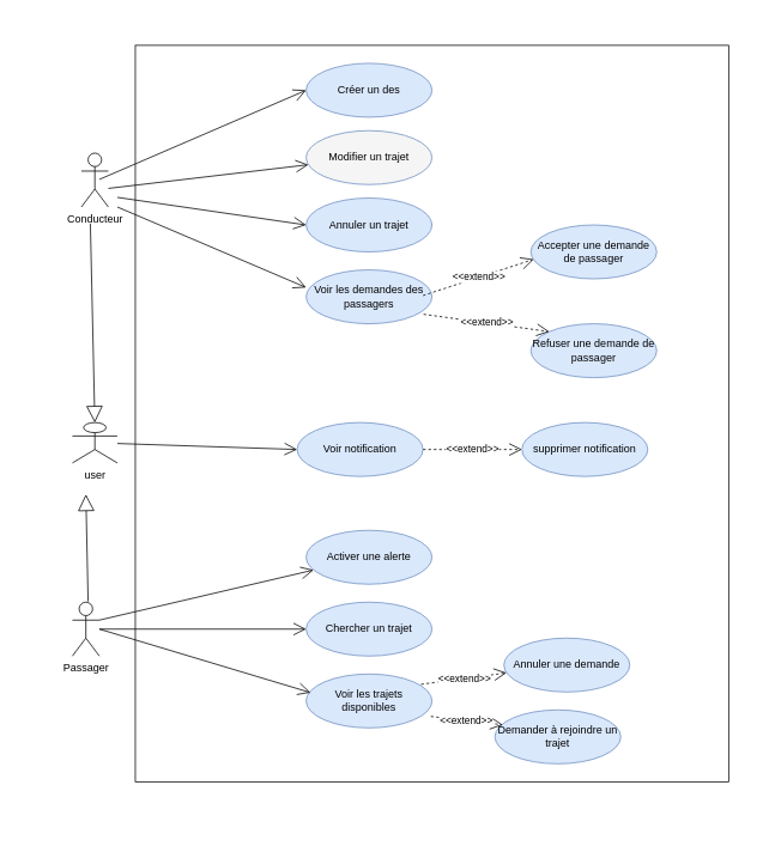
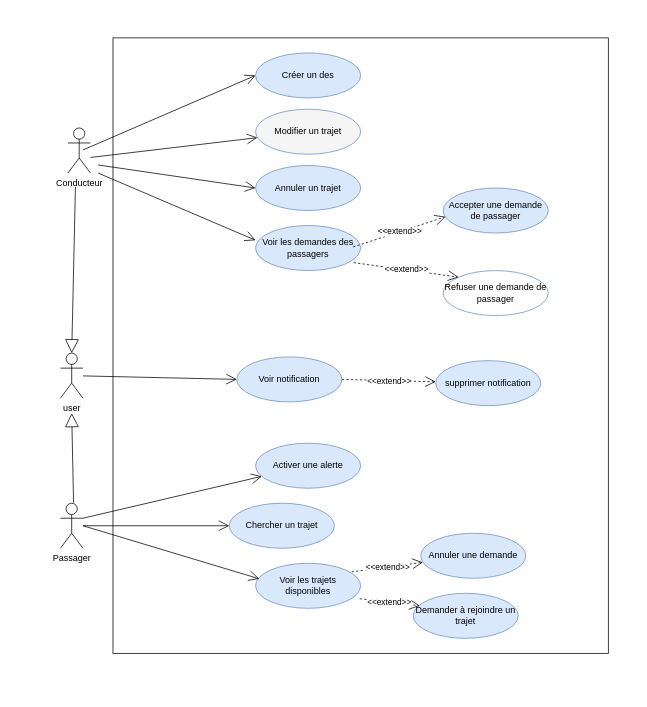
  <mxCell id="0" />
  <mxCell id="1" parent="0" />
  <mxCell id="2" value="" style="rounded=0;whiteSpace=wrap;html=1;strokeColor=none;" vertex="1" parent="1"><mxGeometry width="820" height="900" as="geometry" x="20" y="20" /></mxCell>
  <mxCell id="3" value="" style="rounded=0;whiteSpace=wrap;html=1;" vertex="1" parent="1"><mxGeometry x="150" y="50" width="660" height="820" as="geometry" /></mxCell>
  <mxCell id="4" value="Conducteur " style="shape=umlActor;verticalLabelPosition=bottom;verticalAlign=top;html=1;outlineConnect=0;" vertex="1" parent="1"><mxGeometry x="90" y="170" width="30" height="60" as="geometry" /></mxCell>
  <mxCell id="5" value="Passager " style="shape=umlActor;verticalLabelPosition=bottom;verticalAlign=top;html=1;outlineConnect=0;" vertex="1" parent="1"><mxGeometry x="80" y="670" width="30" height="60" as="geometry" /></mxCell>
  <mxCell id="6" value="Créer un des" style="ellipse;whiteSpace=wrap;html=1;fillColor=#dae8fc;strokeColor=#6c8ebf;" vertex="1" parent="1"><mxGeometry x="340" y="70" width="140" height="60" as="geometry" /></mxCell>
  <mxCell id="7" value="Modifier un trajet" style="ellipse;whiteSpace=wrap;html=1;fillColor=#f5f5f5;strokeColor=#6c8ebf;" vertex="1" parent="1"><mxGeometry x="340" y="145" width="140" height="60" as="geometry" /></mxCell>
  <mxCell id="8" value="Annuler un trajet" style="ellipse;whiteSpace=wrap;html=1;fillColor=#dae8fc;strokeColor=#6c8ebf;" vertex="1" parent="1"><mxGeometry x="340" y="220" width="140" height="60" as="geometry" /></mxCell>
  <mxCell id="9" value="Voir les demandes des passagers" style="ellipse;whiteSpace=wrap;html=1;fillColor=#dae8fc;strokeColor=#6c8ebf;" vertex="1" parent="1"><mxGeometry x="340" y="300" width="140" height="60" as="geometry" /></mxCell>
  <mxCell id="10" value="Accepter une demande de passager" style="ellipse;whiteSpace=wrap;html=1;fillColor=#dae8fc;strokeColor=#6c8ebf;" vertex="1" parent="1"><mxGeometry x="590" y="250" width="140" height="60" as="geometry" /></mxCell>
- <mxCell id="11" value="Refuser une demande de passager" style="ellipse;whiteSpace=wrap;html=1;fillColor=#dae8fc;strokeColor=#6c8ebf;" vertex="1" parent="1"><mxGeometry x="590" y="360" width="140" height="60" as="geometry" /></mxCell>
+ <mxCell id="11" value="Refuser une demande de passager" style="ellipse;whiteSpace=wrap;html=1;fillColor=#ffffff;strokeColor=#6c8ebf;" vertex="1" parent="1"><mxGeometry x="590" y="360" width="140" height="60" as="geometry" /></mxCell>
  <mxCell id="12" style="edgeStyle=orthogonalEdgeStyle;rounded=0;orthogonalLoop=1;jettySize=auto;html=1;exitX=0.5;exitY=1;exitDx=0;exitDy=0;" edge="1" parent="1" source="7" target="7"><mxGeometry relative="1" as="geometry" /></mxCell>
  <mxCell id="13" value="" style="endArrow=open;endFill=1;endSize=12;html=1;rounded=0;entryX=0;entryY=0.5;entryDx=0;entryDy=0;" edge="1" parent="1" target="6"><mxGeometry width="160" relative="1" as="geometry"><mxPoint x="110" y="199.29" as="sourcePoint" /><mxPoint x="270" y="199.29" as="targetPoint" /></mxGeometry></mxCell>
  <mxCell id="14" value="" style="endArrow=open;endFill=1;endSize=12;html=1;rounded=0;" edge="1" parent="1" target="7"><mxGeometry width="160" relative="1" as="geometry"><mxPoint x="120" y="209.29" as="sourcePoint" /><mxPoint x="340" y="120" as="targetPoint" /></mxGeometry></mxCell>
  <mxCell id="15" value="" style="endArrow=open;endFill=1;endSize=12;html=1;rounded=0;entryX=0;entryY=0.5;entryDx=0;entryDy=0;" edge="1" parent="1" target="8"><mxGeometry width="160" relative="1" as="geometry"><mxPoint x="130" y="219.29" as="sourcePoint" /><mxPoint x="341" y="205" as="targetPoint" /></mxGeometry></mxCell>
  <mxCell id="16" value="" style="endArrow=open;endFill=1;endSize=12;html=1;rounded=0;entryX=0;entryY=0.327;entryDx=0;entryDy=0;entryPerimeter=0;" edge="1" parent="1" target="9"><mxGeometry width="160" relative="1" as="geometry"><mxPoint x="130" y="230" as="sourcePoint" /><mxPoint x="344" y="260" as="targetPoint" /></mxGeometry></mxCell>
  <mxCell id="17" value="&amp;lt;&amp;lt;extend&amp;gt;&amp;gt;" style="endArrow=open;endSize=12;dashed=1;html=1;rounded=0;entryX=0.022;entryY=0.638;entryDx=0;entryDy=0;entryPerimeter=0;" edge="1" parent="1" target="10"><mxGeometry width="160" relative="1" as="geometry"><mxPoint x="470" y="328.57" as="sourcePoint" /><mxPoint x="630" y="328.57" as="targetPoint" /></mxGeometry></mxCell>
  <mxCell id="18" value="&amp;lt;&amp;lt;extend&amp;gt;&amp;gt;" style="endArrow=open;endSize=12;dashed=1;html=1;rounded=0;entryX=0;entryY=0;entryDx=0;entryDy=0;exitX=0.933;exitY=0.824;exitDx=0;exitDy=0;exitPerimeter=0;" edge="1" parent="1" source="9" target="11"><mxGeometry width="160" relative="1" as="geometry"><mxPoint x="480" y="338.57" as="sourcePoint" /><mxPoint x="540" y="322" as="targetPoint" /></mxGeometry></mxCell>
- <mxCell id="19" value="Chercher un trajet" style="ellipse;whiteSpace=wrap;html=1;fillColor=#dae8fc;strokeColor=#6c8ebf;" vertex="1" parent="1"><mxGeometry x="340" y="670" width="140" height="60" as="geometry" /></mxCell>
+ <mxCell id="19" value="Chercher un trajet" style="ellipse;whiteSpace=wrap;html=1;fillColor=#dae8fc;strokeColor=#6c8ebf;" vertex="1" parent="1"><mxGeometry x="305" y="670" width="140" height="60" as="geometry" /></mxCell>
  <mxCell id="20" value="Demander à rejoindre un trajet" style="ellipse;whiteSpace=wrap;html=1;fillColor=#dae8fc;strokeColor=#6c8ebf;" vertex="1" parent="1"><mxGeometry x="550" y="790" width="140" height="60" as="geometry" /></mxCell>
  <mxCell id="21" value="Annuler une demande" style="ellipse;whiteSpace=wrap;html=1;fillColor=#dae8fc;strokeColor=#6c8ebf;" vertex="1" parent="1"><mxGeometry x="560" y="710" width="140" height="60" as="geometry" /></mxCell>
  <mxCell id="22" value="Voir les trajets disponibles" style="ellipse;whiteSpace=wrap;html=1;fillColor=#dae8fc;strokeColor=#6c8ebf;" vertex="1" parent="1"><mxGeometry x="340" y="750" width="140" height="60" as="geometry" /></mxCell>
  <mxCell id="23" value="" style="endArrow=open;endFill=1;endSize=12;html=1;rounded=0;entryX=0.035;entryY=0.345;entryDx=0;entryDy=0;entryPerimeter=0;" edge="1" parent="1" target="22"><mxGeometry width="160" relative="1" as="geometry"><mxPoint x="110" y="700" as="sourcePoint" /><mxPoint x="314" y="630.71" as="targetPoint" /></mxGeometry></mxCell>
  <mxCell id="24" value="" style="endArrow=open;endFill=1;endSize=12;html=1;rounded=0;entryX=0;entryY=0.5;entryDx=0;entryDy=0;" edge="1" parent="1" source="5" target="19"><mxGeometry width="160" relative="1" as="geometry"><mxPoint x="120" y="610" as="sourcePoint" /><mxPoint x="285" y="651" as="targetPoint" /></mxGeometry></mxCell>
  <mxCell id="25" value="&amp;lt;&amp;lt;extend&amp;gt;&amp;gt;" style="endArrow=open;endSize=12;dashed=1;html=1;rounded=0;exitX=0.914;exitY=0.191;exitDx=0;exitDy=0;exitPerimeter=0;" edge="1" parent="1" source="22" target="21"><mxGeometry width="160" relative="1" as="geometry"><mxPoint x="400" y="630.57" as="sourcePoint" /><mxPoint x="530" y="710" as="targetPoint" /></mxGeometry></mxCell>
  <mxCell id="26" value="&amp;lt;&amp;lt;extend&amp;gt;&amp;gt;" style="endArrow=open;endSize=12;dashed=1;html=1;rounded=0;entryX=0.063;entryY=0.276;entryDx=0;entryDy=0;entryPerimeter=0;exitX=0.991;exitY=0.787;exitDx=0;exitDy=0;exitPerimeter=0;" edge="1" parent="1" source="22" target="20"><mxGeometry width="160" relative="1" as="geometry"><mxPoint x="420" y="740" as="sourcePoint" /><mxPoint x="536.44" y="790.82" as="targetPoint" /></mxGeometry></mxCell>
  <mxCell id="27" value="Activer une alerte" style="ellipse;whiteSpace=wrap;html=1;fillColor=#dae8fc;strokeColor=#6c8ebf;" vertex="1" parent="1"><mxGeometry x="340" y="590" width="140" height="60" as="geometry" /></mxCell>
  <mxCell id="28" value="" style="endArrow=open;endFill=1;endSize=12;html=1;rounded=0;exitX=1;exitY=0.333;exitDx=0;exitDy=0;exitPerimeter=0;" edge="1" parent="1" source="5" target="27"><mxGeometry width="160" relative="1" as="geometry"><mxPoint x="130" y="600" as="sourcePoint" /><mxPoint x="281.398" y="565.965" as="targetPoint" /></mxGeometry></mxCell>
- <mxCell id="29" value="Voir notification" style="ellipse;whiteSpace=wrap;html=1;fillColor=#dae8fc;strokeColor=#6c8ebf;" vertex="1" parent="1"><mxGeometry x="330" y="470" width="140" height="60" as="geometry" /></mxCell>
- <mxCell id="30" value="supprimer notification" style="ellipse;whiteSpace=wrap;html=1;fillColor=#dae8fc;strokeColor=#6c8ebf;" vertex="1" parent="1"><mxGeometry x="580" y="470" width="140" height="60" as="geometry" /></mxCell>
+ <mxCell id="29" value="Voir notification" style="ellipse;whiteSpace=wrap;html=1;fillColor=#dae8fc;strokeColor=#6c8ebf;" vertex="1" parent="1"><mxGeometry x="315" y="475" width="140" height="60" as="geometry" /></mxCell>
+ <mxCell id="30" value="supprimer notification" style="ellipse;whiteSpace=wrap;html=1;fillColor=#dae8fc;strokeColor=#6c8ebf;" vertex="1" parent="1"><mxGeometry x="580" y="480" width="140" height="60" as="geometry" /></mxCell>
  <mxCell id="31" value="&amp;lt;&amp;lt;extend&amp;gt;&amp;gt;" style="endArrow=open;endSize=12;dashed=1;html=1;rounded=0;exitX=1;exitY=0.5;exitDx=0;exitDy=0;" edge="1" parent="1" source="29" target="30"><mxGeometry width="160" relative="1" as="geometry"><mxPoint x="471" y="359" as="sourcePoint" /><mxPoint x="601" y="389" as="targetPoint" /></mxGeometry></mxCell>
  <mxCell id="32" value="" style="endArrow=open;endFill=1;endSize=12;html=1;rounded=0;entryX=0;entryY=0.5;entryDx=0;entryDy=0;" edge="1" parent="1" source="33" target="29"><mxGeometry width="160" relative="1" as="geometry"><mxPoint x="140" y="240" as="sourcePoint" /><mxPoint x="340" y="330" as="targetPoint" /></mxGeometry></mxCell>
- <mxCell id="33" value="user" style="shape=umlActor;verticalLabelPosition=bottom;verticalAlign=top;html=1;outlineConnect=0;" vertex="1" parent="1"><mxGeometry x="80" y="470" width="50" height="45" as="geometry" /></mxCell>
+ <mxCell id="33" value="user" style="shape=umlActor;verticalLabelPosition=bottom;verticalAlign=top;html=1;outlineConnect=0;" vertex="1" parent="1"><mxGeometry x="80" y="470" width="30" height="60" as="geometry" /></mxCell>
  <mxCell id="34" value="" style="endArrow=block;endSize=16;endFill=0;html=1;rounded=0;entryX=0.5;entryY=0;entryDx=0;entryDy=0;entryPerimeter=0;" edge="1" parent="1" target="33"><mxGeometry width="160" relative="1" as="geometry"><mxPoint x="100" y="248.46" as="sourcePoint" /><mxPoint x="260" y="248.46" as="targetPoint" /></mxGeometry></mxCell>
  <mxCell id="35" value="" style="endArrow=block;endSize=16;endFill=0;html=1;rounded=0;" edge="1" parent="1"><mxGeometry width="160" relative="1" as="geometry"><mxPoint x="97.5" y="669.23" as="sourcePoint" /><mxPoint x="95" y="550" as="targetPoint" /></mxGeometry></mxCell>
